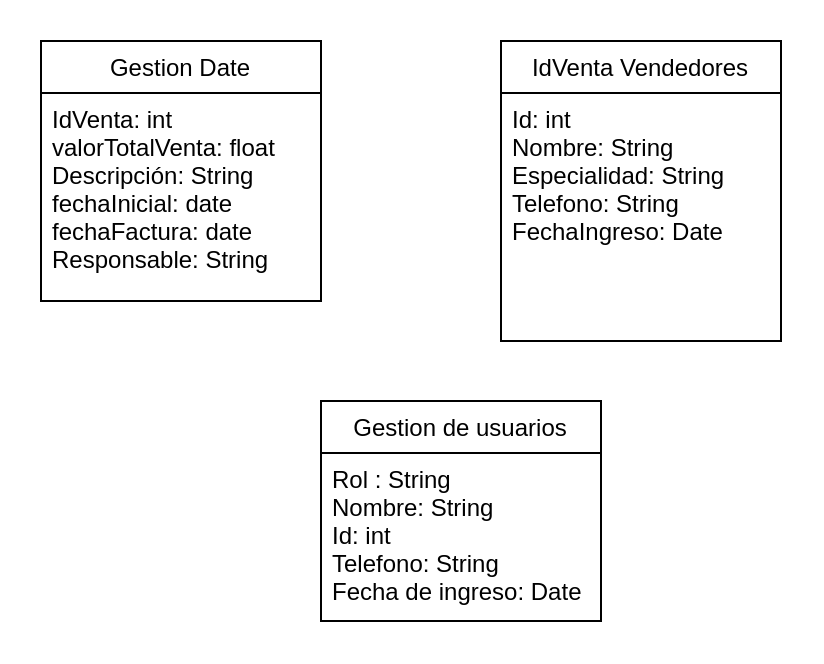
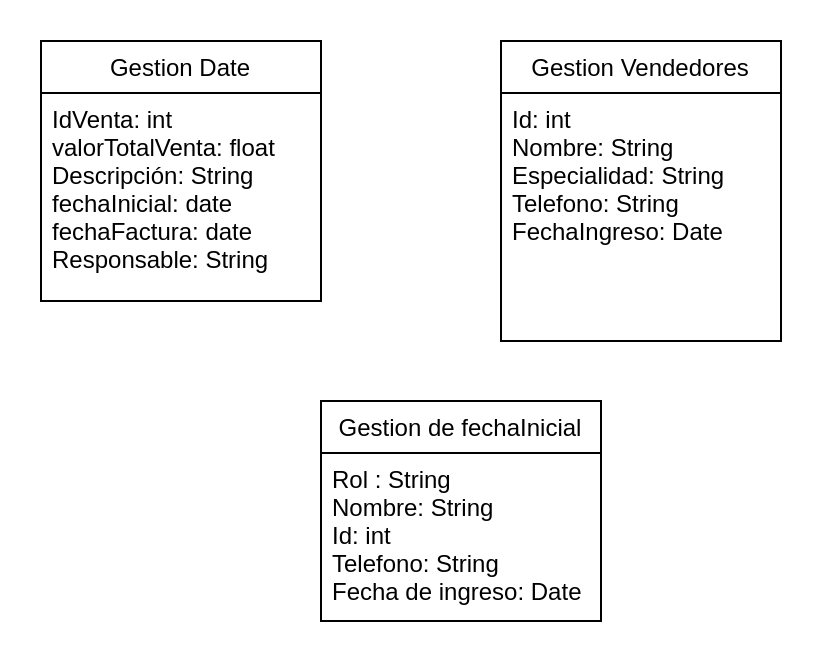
  <mxCell id="0" />
  <mxCell id="1" parent="0" />
  <mxCell id="2" value="Gestion Date" style="swimlane;fontStyle=0;childLayout=stackLayout;horizontal=1;startSize=26;fillColor=none;horizontalStack=0;resizeParent=1;resizeParentMax=0;resizeLast=0;collapsible=1;marginBottom=0;" vertex="1" parent="1"><mxGeometry x="20" y="20" width="140" height="130" as="geometry"><mxRectangle x="170" y="130" width="100" height="26" as="alternateBounds" /></mxGeometry></mxCell>
  <mxCell id="3" value="IdVenta: int&#10;valorTotalVenta: float&#10;Descripción: String&#10;fechaInicial: date&#10;fechaFactura: date&#10;Responsable: String&#10;" style="text;strokeColor=none;fillColor=none;align=left;verticalAlign=top;spacingLeft=4;spacingRight=4;overflow=hidden;rotatable=0;points=[[0,0.5],[1,0.5]];portConstraint=eastwest;" vertex="1" parent="2"><mxGeometry y="26" width="140" height="104" as="geometry" /></mxCell>
- <mxCell id="4" value="IdVenta Vendedores" style="swimlane;fontStyle=0;childLayout=stackLayout;horizontal=1;startSize=26;fillColor=none;horizontalStack=0;resizeParent=1;resizeParentMax=0;resizeLast=0;collapsible=1;marginBottom=0;" vertex="1" parent="1"><mxGeometry x="250" y="20" width="140" height="150" as="geometry" /></mxCell>
+ <mxCell id="4" value="Gestion Vendedores" style="swimlane;fontStyle=0;childLayout=stackLayout;horizontal=1;startSize=26;fillColor=none;horizontalStack=0;resizeParent=1;resizeParentMax=0;resizeLast=0;collapsible=1;marginBottom=0;" vertex="1" parent="1"><mxGeometry x="250" y="20" width="140" height="150" as="geometry" /></mxCell>
  <mxCell id="5" value="Id: int&#10;Nombre: String&#10;Especialidad: String&#10;Telefono: String&#10;FechaIngreso: Date&#10;" style="text;strokeColor=none;fillColor=none;align=left;verticalAlign=top;spacingLeft=4;spacingRight=4;overflow=hidden;rotatable=0;points=[[0,0.5],[1,0.5]];portConstraint=eastwest;" vertex="1" parent="4"><mxGeometry y="26" width="140" height="124" as="geometry" /></mxCell>
- <mxCell id="6" value="Gestion de usuarios" style="swimlane;fontStyle=0;childLayout=stackLayout;horizontal=1;startSize=26;fillColor=none;horizontalStack=0;resizeParent=1;resizeParentMax=0;resizeLast=0;collapsible=1;marginBottom=0;" vertex="1" parent="1"><mxGeometry x="160" y="200" width="140" height="110" as="geometry" /></mxCell>
+ <mxCell id="6" value="Gestion de fechaInicial" style="swimlane;fontStyle=0;childLayout=stackLayout;horizontal=1;startSize=26;fillColor=none;horizontalStack=0;resizeParent=1;resizeParentMax=0;resizeLast=0;collapsible=1;marginBottom=0;" vertex="1" parent="1"><mxGeometry x="160" y="200" width="140" height="110" as="geometry" /></mxCell>
  <mxCell id="7" value="Rol : String&#10;Nombre: String&#10;Id: int&#10;Telefono: String&#10;Fecha de ingreso: Date&#10;" style="text;strokeColor=none;fillColor=none;align=left;verticalAlign=top;spacingLeft=4;spacingRight=4;overflow=hidden;rotatable=0;points=[[0,0.5],[1,0.5]];portConstraint=eastwest;" vertex="1" parent="6"><mxGeometry y="26" width="140" height="84" as="geometry" /></mxCell>
